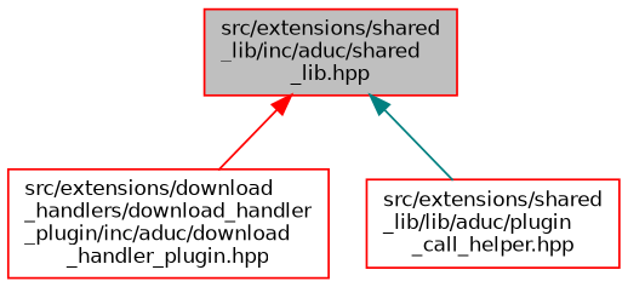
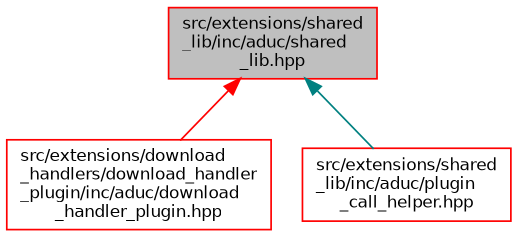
  digraph {
    node [color=red fillcolor=white fontname=Helvetica fontsize=10 shape=record style=filled]
    edge [dir=back fontname=Helvetica fontsize=10 labelfontname=Helvetica labelfontsize=10 style=solid]
    n1 [fillcolor=grey75 fontcolor=black height=0.2 label="src/extensions/shared\l_lib/inc/aduc/shared\l_lib.hpp" width=0.4]
    n2 [height=0.2 label="src/extensions/download\l_handlers/download_handler\l_plugin/inc/aduc/download\l_handler_plugin.hpp" width=0.4]
-   n3 [height=0.2 label="src/extensions/shared\l_lib/lib/aduc/plugin\l_call_helper.hpp" width=0.4]
+   n3 [height=0.2 label="src/extensions/shared\l_lib/inc/aduc/plugin\l_call_helper.hpp" width=0.4]
    n1 -> n2 [color=red]
    n1 -> n3 [color=teal]
  }
